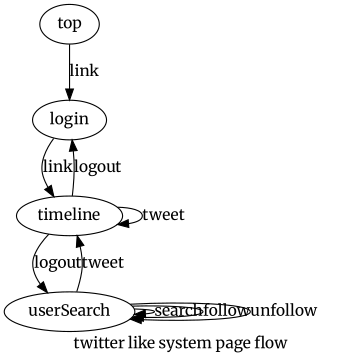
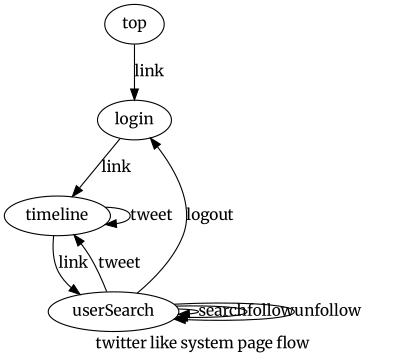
  digraph {
    fontname=Merriweather
    label="twitter like system page flow"
    rankdir=TB
    node [fontname=Merriweather]
    edge [fontname=Merriweather]
    top
    login
    timeline
    userSearch
    top -> login [label=link]
    login -> timeline [label=link]
-   timeline -> login [label=logout]
+   userSearch -> login [label=logout]
    timeline -> timeline [label=tweet]
-   timeline -> userSearch [label=logout]
+   timeline -> userSearch [label=link]
    userSearch -> timeline [label=tweet]
    userSearch -> userSearch [label=search]
    userSearch -> userSearch [label=follow]
    userSearch -> userSearch [label=unfollow]
  }
